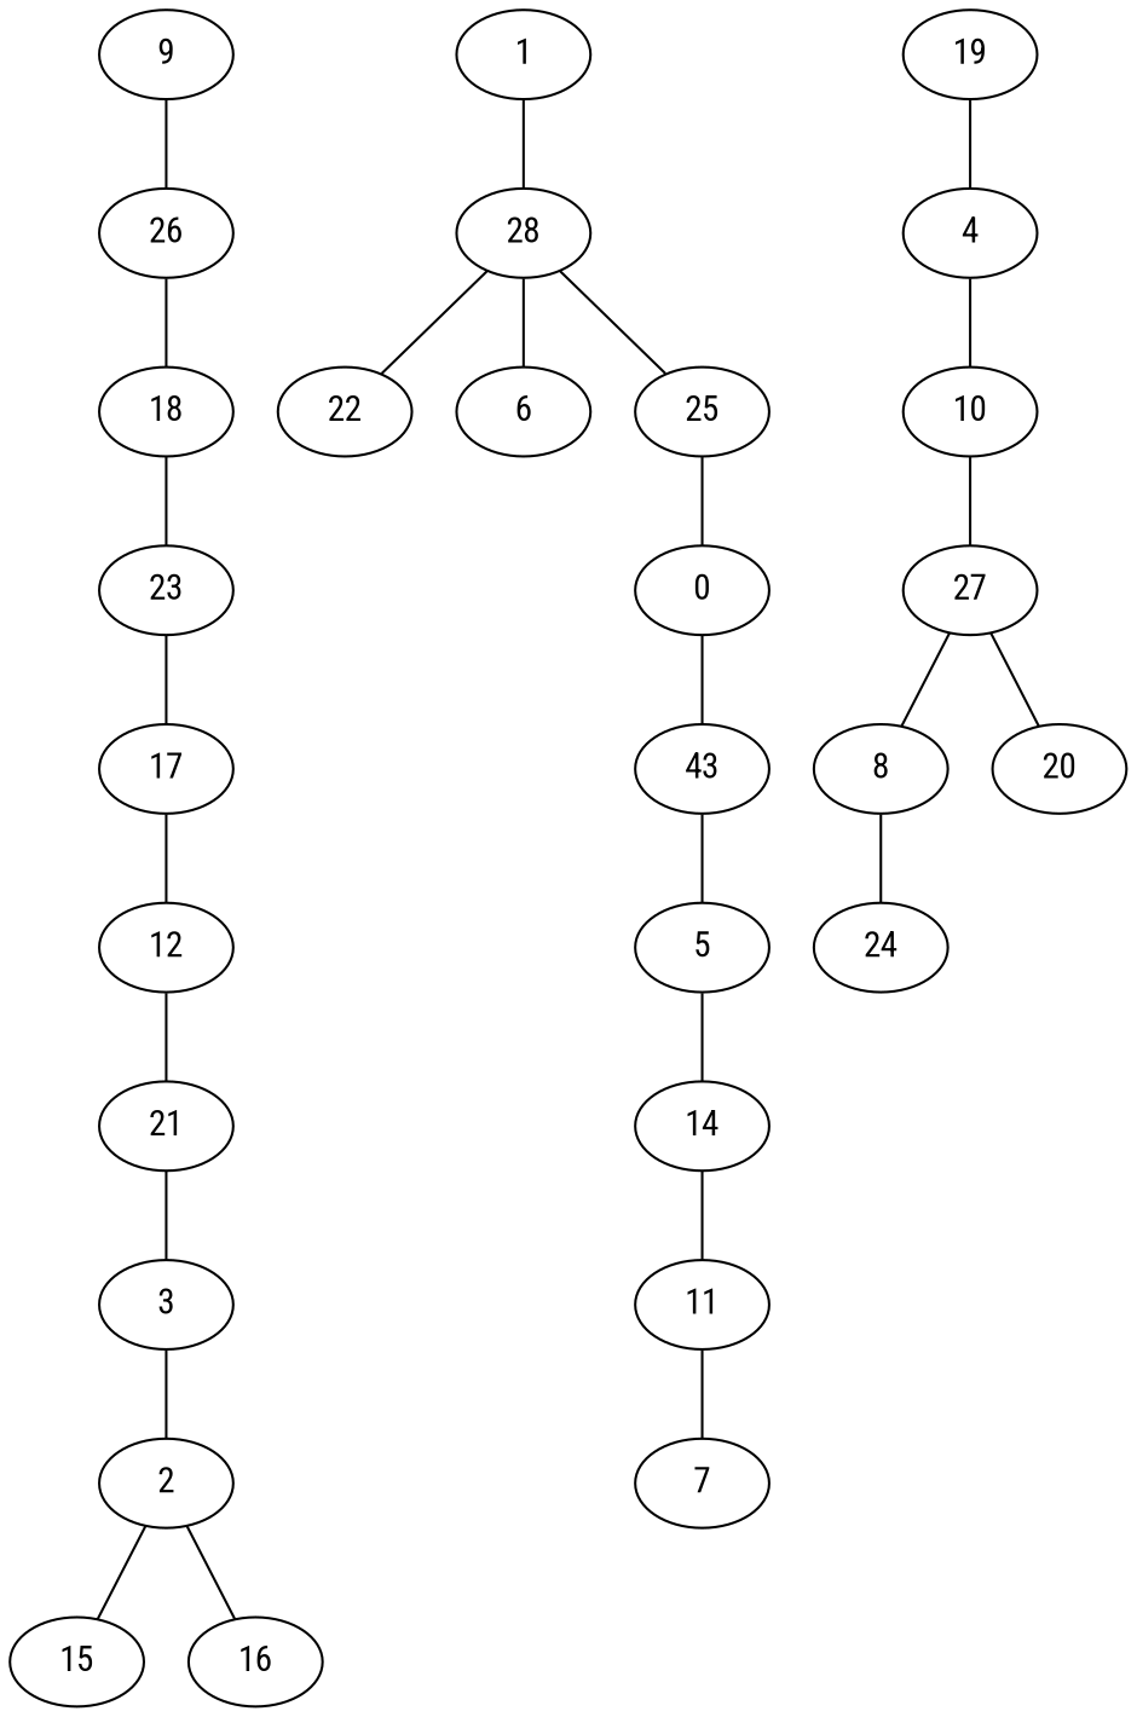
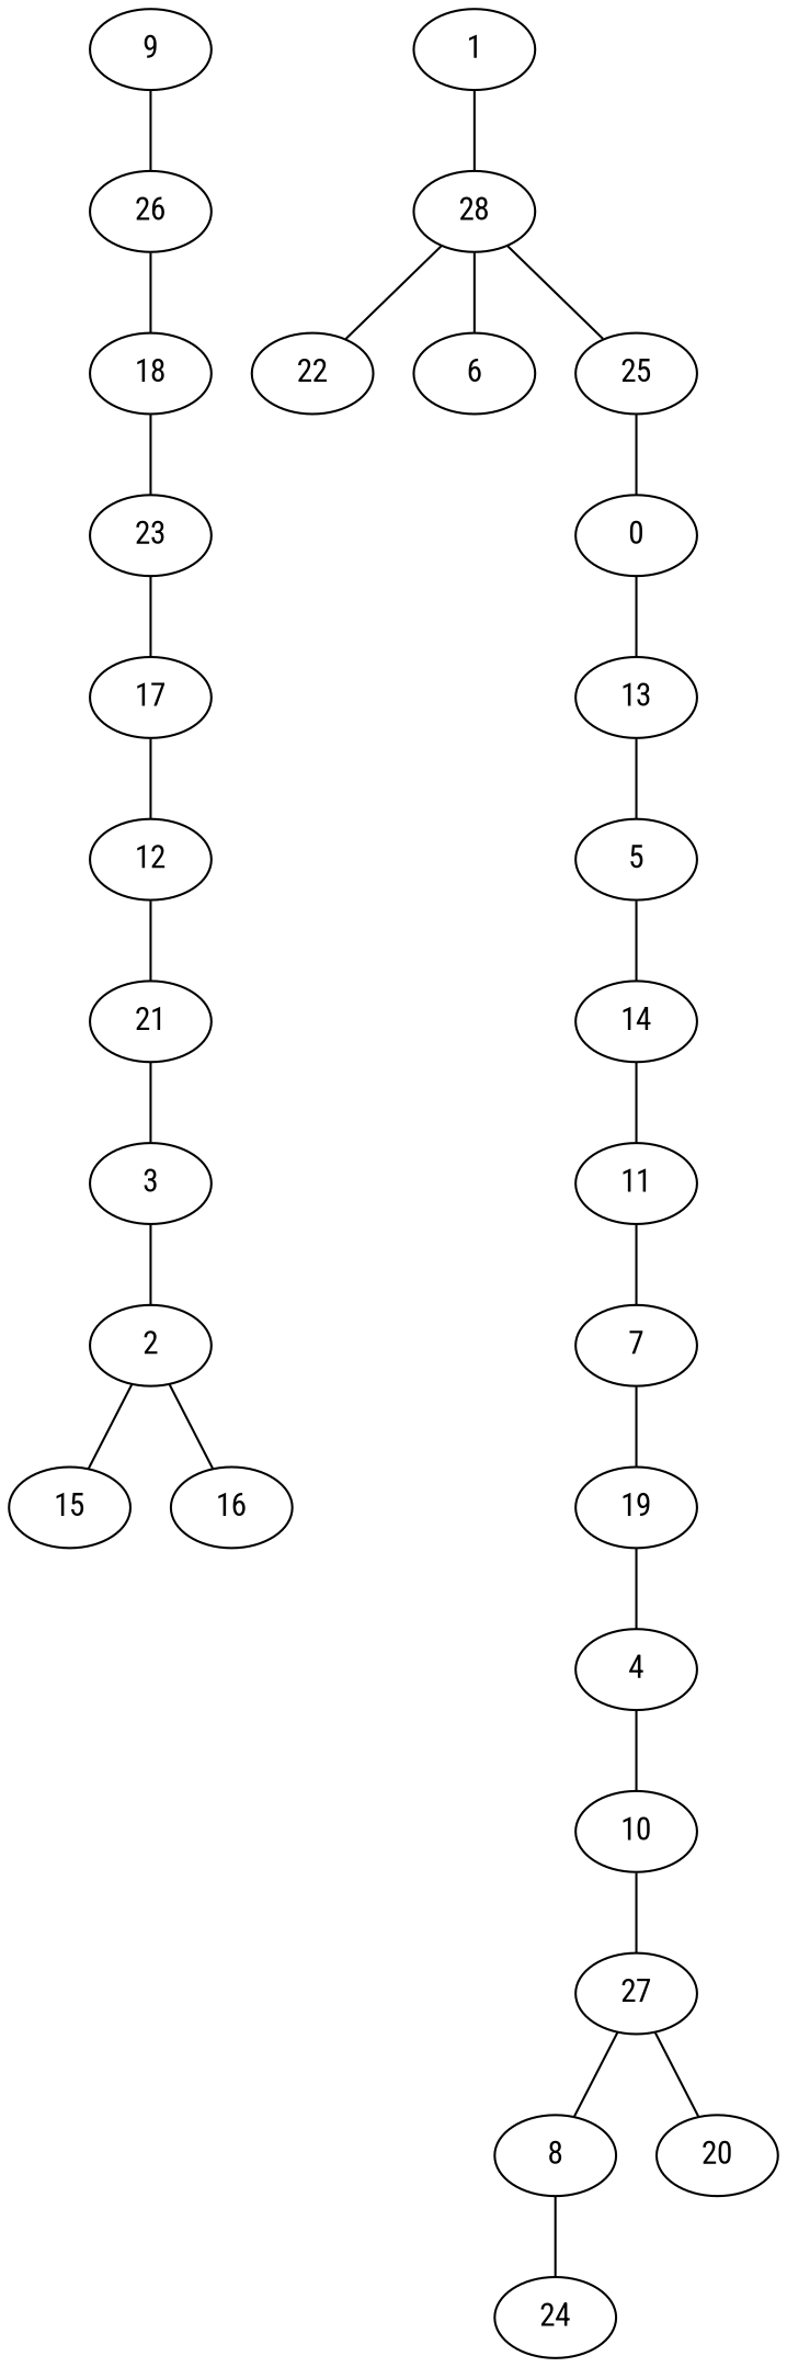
  graph {
    fontname="Roboto Condensed"
    node [fontname="Roboto Condensed"]
    edge [fontname="Roboto Condensed"]
    9
    26
    18
    23
    17
    12
    21
    3
    2
    15
    16
    1
    28
    22
    6
    25
    0
-   13 [label=43]
+   13
    5
    14
    11
    7
    19
    4
    10
    27
    8
    20
    24
    9 -- 26
    26 -- 18
    18 -- 23
    23 -- 17
    17 -- 12
    12 -- 21
    21 -- 3
    3 -- 2
    2 -- 15
    2 -- 16
    1 -- 28
    28 -- 22
    28 -- 6
    28 -- 25
    25 -- 0
    0 -- 13
    13 -- 5
    5 -- 14
    14 -- 11
    11 -- 7
+   7 -- 19
    19 -- 4
    4 -- 10
    10 -- 27
    27 -- 8
    27 -- 20
    8 -- 24
  }
